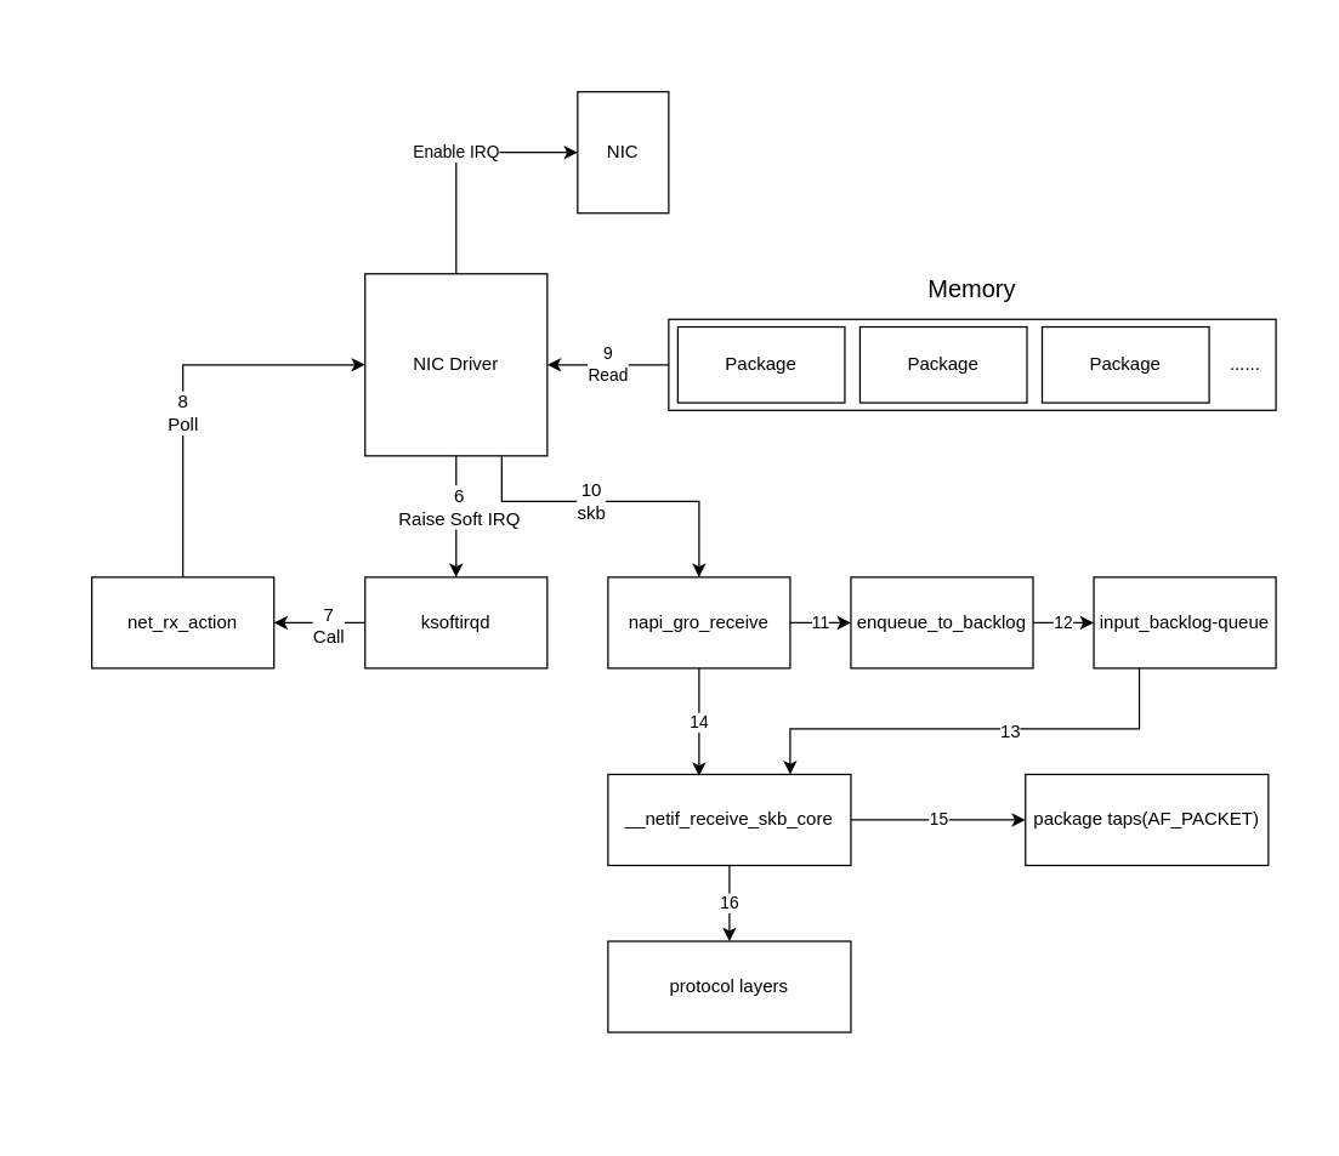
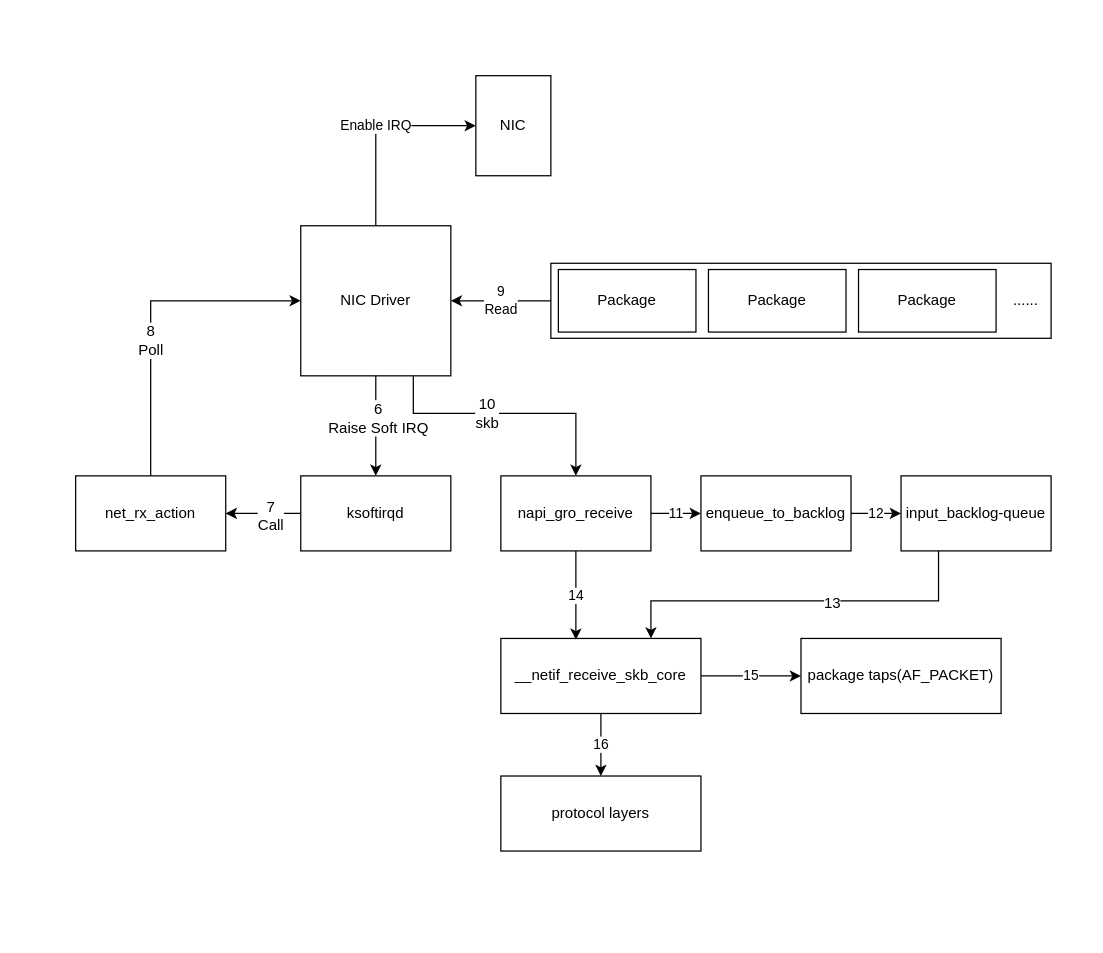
  <mxCell id="0" />
  <mxCell id="1" parent="0" />
  <mxCell id="2" value="" style="rounded=0;whiteSpace=wrap;html=1;" vertex="1" parent="1"><mxGeometry x="440" y="210" width="400" height="60" as="geometry" /></mxCell>
  <mxCell id="3" value="9&lt;br&gt;Read" style="endArrow=classic;html=1;exitX=0;exitY=0.5;exitDx=0;exitDy=0;entryX=1;entryY=0.5;entryDx=0;entryDy=0;" edge="1" parent="1" target="4" source="2"><mxGeometry width="50" height="50" relative="1" as="geometry"><mxPoint x="0" y="10" as="sourcePoint" /><mxPoint x="37" y="10" as="targetPoint" /></mxGeometry></mxCell>
  <mxCell id="4" value="NIC Driver" style="rounded=0;whiteSpace=wrap;html=1;" vertex="1" parent="1"><mxGeometry x="240" y="180" width="120" height="120" as="geometry" /></mxCell>
  <mxCell id="5" value="" style="endArrow=classic;html=1;exitX=0.5;exitY=0;exitDx=0;exitDy=0;entryX=0;entryY=0.5;entryDx=0;entryDy=0;rounded=0;" edge="1" parent="1" source="15" target="4"><mxGeometry width="50" height="50" relative="1" as="geometry"><mxPoint x="40" y="180" as="sourcePoint" /><mxPoint x="10" y="130" as="targetPoint" /><Array as="points"><mxPoint x="120" y="240" /></Array></mxGeometry></mxCell>
  <mxCell id="6" value="8&lt;br&gt;Poll" style="text;html=1;align=center;verticalAlign=middle;resizable=0;points=[];labelBackgroundColor=#ffffff;" vertex="1" connectable="0" parent="5"><mxGeometry x="-0.163" y="1" relative="1" as="geometry"><mxPoint as="offset" /></mxGeometry></mxCell>
  <mxCell id="7" value="" style="endArrow=classic;html=1;exitX=0.5;exitY=1;exitDx=0;exitDy=0;entryX=0.5;entryY=0;entryDx=0;entryDy=0;" edge="1" parent="1" source="4" target="14"><mxGeometry width="50" height="50" relative="1" as="geometry"><mxPoint x="320" y="400" as="sourcePoint" /><mxPoint x="300" y="350" as="targetPoint" /></mxGeometry></mxCell>
  <mxCell id="8" value="6&lt;br&gt;Raise Soft IRQ" style="text;html=1;align=center;verticalAlign=middle;resizable=0;points=[];labelBackgroundColor=#ffffff;" vertex="1" connectable="0" parent="7"><mxGeometry x="-0.163" y="1" relative="1" as="geometry"><mxPoint as="offset" /></mxGeometry></mxCell>
  <mxCell id="9" value="Package" style="rounded=0;whiteSpace=wrap;html=1;" vertex="1" parent="1"><mxGeometry x="446" y="215" width="110" height="50" as="geometry" /></mxCell>
  <mxCell id="10" value="Package" style="rounded=0;whiteSpace=wrap;html=1;" vertex="1" parent="1"><mxGeometry x="566" y="215" width="110" height="50" as="geometry" /></mxCell>
  <mxCell id="11" value="Package" style="rounded=0;whiteSpace=wrap;html=1;" vertex="1" parent="1"><mxGeometry x="686" y="215" width="110" height="50" as="geometry" /></mxCell>
  <mxCell id="12" value="......" style="text;html=1;strokeColor=none;fillColor=none;align=center;verticalAlign=middle;whiteSpace=wrap;rounded=0;" vertex="1" parent="1"><mxGeometry x="800" y="230" width="40" height="20" as="geometry" /></mxCell>
- <mxCell id="13" value="&lt;font style=&quot;font-size: 16px&quot;&gt;Memory&lt;/font&gt;" style="text;html=1;strokeColor=none;fillColor=none;align=center;verticalAlign=middle;whiteSpace=wrap;rounded=0;" vertex="1" parent="1"><mxGeometry x="620" y="180" width="40" height="20" as="geometry" /></mxCell>
  <mxCell id="14" value="ksoftirqd" style="rounded=0;whiteSpace=wrap;html=1;" vertex="1" parent="1"><mxGeometry x="240" y="380" width="120" height="60" as="geometry" /></mxCell>
  <mxCell id="15" value="net_rx_action" style="rounded=0;whiteSpace=wrap;html=1;" vertex="1" parent="1"><mxGeometry x="60" y="380" width="120" height="60" as="geometry" /></mxCell>
  <mxCell id="16" value="" style="endArrow=classic;html=1;exitX=0;exitY=0.5;exitDx=0;exitDy=0;entryX=1;entryY=0.5;entryDx=0;entryDy=0;" edge="1" parent="1" source="14" target="15"><mxGeometry width="50" height="50" relative="1" as="geometry"><mxPoint x="50" y="220" as="sourcePoint" /><mxPoint x="250" y="220" as="targetPoint" /></mxGeometry></mxCell>
  <mxCell id="17" value="7&lt;br&gt;Call" style="text;html=1;align=center;verticalAlign=middle;resizable=0;points=[];labelBackgroundColor=#ffffff;" vertex="1" connectable="0" parent="16"><mxGeometry x="-0.163" y="1" relative="1" as="geometry"><mxPoint as="offset" /></mxGeometry></mxCell>
  <mxCell id="18" value="napi_gro_receive" style="rounded=0;whiteSpace=wrap;html=1;" vertex="1" parent="1"><mxGeometry x="400" y="380" width="120" height="60" as="geometry" /></mxCell>
  <mxCell id="19" value="enqueue_to_backlog" style="rounded=0;whiteSpace=wrap;html=1;" vertex="1" parent="1"><mxGeometry x="560" y="380" width="120" height="60" as="geometry" /></mxCell>
  <mxCell id="20" value="input_backlog-queue" style="rounded=0;whiteSpace=wrap;html=1;" vertex="1" parent="1"><mxGeometry x="720" y="380" width="120" height="60" as="geometry" /></mxCell>
  <mxCell id="21" value="__netif_receive_skb_core" style="rounded=0;whiteSpace=wrap;html=1;" vertex="1" parent="1"><mxGeometry x="400" y="510" width="160" height="60" as="geometry" /></mxCell>
- <mxCell id="22" value="package taps(AF_PACKET)" style="rounded=0;whiteSpace=wrap;html=1;" vertex="1" parent="1"><mxGeometry x="675" y="510" width="160" height="60" as="geometry" /></mxCell>
+ <mxCell id="22" value="package taps(AF_PACKET)" style="rounded=0;whiteSpace=wrap;html=1;" vertex="1" parent="1"><mxGeometry x="640" y="510" width="160" height="60" as="geometry" /></mxCell>
  <mxCell id="23" value="protocol layers" style="rounded=0;whiteSpace=wrap;html=1;" vertex="1" parent="1"><mxGeometry x="400" y="620" width="160" height="60" as="geometry" /></mxCell>
  <mxCell id="24" value="11" style="endArrow=classic;html=1;exitX=1;exitY=0.5;exitDx=0;exitDy=0;entryX=0;entryY=0.5;entryDx=0;entryDy=0;" edge="1" parent="1" source="18" target="19"><mxGeometry width="50" height="50" relative="1" as="geometry"><mxPoint x="450" y="190" as="sourcePoint" /><mxPoint x="330" y="190" as="targetPoint" /></mxGeometry></mxCell>
  <mxCell id="25" value="12" style="endArrow=classic;html=1;exitX=1;exitY=0.5;exitDx=0;exitDy=0;entryX=0;entryY=0.5;entryDx=0;entryDy=0;" edge="1" parent="1"><mxGeometry width="50" height="50" relative="1" as="geometry"><mxPoint x="680" y="410" as="sourcePoint" /><mxPoint x="720" y="410" as="targetPoint" /></mxGeometry></mxCell>
  <mxCell id="26" value="" style="endArrow=classic;html=1;entryX=0.75;entryY=0;entryDx=0;entryDy=0;rounded=0;exitX=0.25;exitY=1;exitDx=0;exitDy=0;" edge="1" parent="1" source="20" target="21"><mxGeometry width="50" height="50" relative="1" as="geometry"><mxPoint x="300" y="251" as="sourcePoint" /><mxPoint x="470" y="390" as="targetPoint" /><Array as="points"><mxPoint x="750" y="480" /><mxPoint x="520" y="480" /></Array></mxGeometry></mxCell>
  <mxCell id="27" value="13" style="text;html=1;align=center;verticalAlign=middle;resizable=0;points=[];labelBackgroundColor=#ffffff;" vertex="1" connectable="0" parent="26"><mxGeometry x="-0.163" y="1" relative="1" as="geometry"><mxPoint as="offset" /></mxGeometry></mxCell>
  <mxCell id="28" value="14" style="endArrow=classic;html=1;exitX=0.5;exitY=1;exitDx=0;exitDy=0;entryX=0.375;entryY=0.017;entryDx=0;entryDy=0;entryPerimeter=0;" edge="1" parent="1" source="18" target="21"><mxGeometry width="50" height="50" relative="1" as="geometry"><mxPoint x="530" y="420" as="sourcePoint" /><mxPoint x="570" y="420" as="targetPoint" /></mxGeometry></mxCell>
  <mxCell id="29" value="15" style="endArrow=classic;html=1;exitX=1;exitY=0.5;exitDx=0;exitDy=0;entryX=0;entryY=0.5;entryDx=0;entryDy=0;" edge="1" parent="1" source="21" target="22"><mxGeometry width="50" height="50" relative="1" as="geometry"><mxPoint x="450" y="160" as="sourcePoint" /><mxPoint x="330" y="160" as="targetPoint" /></mxGeometry></mxCell>
  <mxCell id="30" value="16" style="endArrow=classic;html=1;exitX=0.5;exitY=1;exitDx=0;exitDy=0;entryX=0.5;entryY=0;entryDx=0;entryDy=0;" edge="1" parent="1" source="21" target="23"><mxGeometry width="50" height="50" relative="1" as="geometry"><mxPoint x="460" y="550" as="sourcePoint" /><mxPoint x="460" y="651.02" as="targetPoint" /></mxGeometry></mxCell>
  <mxCell id="31" value="" style="endArrow=classic;html=1;entryX=0.5;entryY=0;entryDx=0;entryDy=0;rounded=0;exitX=0.75;exitY=1;exitDx=0;exitDy=0;" edge="1" parent="1" source="4" target="18"><mxGeometry width="50" height="50" relative="1" as="geometry"><mxPoint x="350" y="320" as="sourcePoint" /><mxPoint x="270" y="390" as="targetPoint" /><Array as="points"><mxPoint x="330" y="330" /><mxPoint x="460" y="330" /></Array></mxGeometry></mxCell>
  <mxCell id="32" value="10&lt;br&gt;skb" style="text;html=1;align=center;verticalAlign=middle;resizable=0;points=[];labelBackgroundColor=#ffffff;" vertex="1" connectable="0" parent="31"><mxGeometry x="-0.163" y="1" relative="1" as="geometry"><mxPoint as="offset" /></mxGeometry></mxCell>
  <mxCell id="33" value="" style="endArrow=none;dashed=1;html=1;strokeColor=none;" edge="1" parent="1"><mxGeometry width="50" height="50" relative="1" as="geometry"><mxPoint y="340" as="sourcePoint" x="20" /><mxPoint x="860" y="340" as="targetPoint" /></mxGeometry></mxCell>
  <mxCell id="34" value="" style="endArrow=none;dashed=1;html=1;strokeColor=none;" edge="1" parent="1"><mxGeometry width="50" height="50" relative="1" as="geometry"><mxPoint x="500" y="740" as="sourcePoint" /><mxPoint x="500" as="targetPoint" y="20" /></mxGeometry></mxCell>
  <mxCell id="35" value="NIC" style="rounded=0;whiteSpace=wrap;html=1;" vertex="1" parent="1"><mxGeometry x="380" y="60" width="60" height="80" as="geometry" /></mxCell>
  <mxCell id="36" value="Enable IRQ" style="endArrow=classic;html=1;entryX=0;entryY=0.5;entryDx=0;entryDy=0;exitX=0.5;exitY=0;exitDx=0;exitDy=0;rounded=0;" edge="1" parent="1" source="4" target="35"><mxGeometry width="50" height="50" relative="1" as="geometry"><mxPoint x="30" y="810" as="sourcePoint" /><mxPoint x="80" y="760" as="targetPoint" /><Array as="points"><mxPoint x="300" y="100" /></Array></mxGeometry></mxCell>
